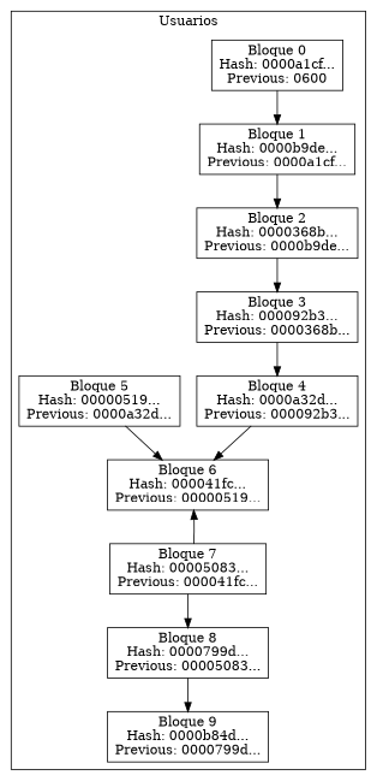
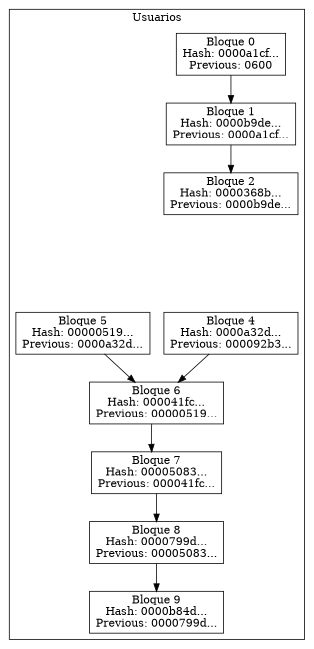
  digraph {
    rankdir=TB
    node [shape=record]
    n1 [label="Bloque 0\nHash: 0000a1cf...\nPrevious: 0600"]
    n2 [label="Bloque 1\nHash: 0000b9de...\nPrevious: 0000a1cf..."]
    n3 [label="Bloque 2\nHash: 0000368b...\nPrevious: 0000b9de..."]
-   n4 [label="Bloque 3\nHash: 000092b3...\nPrevious: 0000368b..."]
    n5 [label="Bloque 4\nHash: 0000a32d...\nPrevious: 000092b3..."]
    n6 [label="Bloque 5\nHash: 00000519...\nPrevious: 0000a32d..."]
    n7 [label="Bloque 6\nHash: 000041fc...\nPrevious: 00000519..."]
    n8 [label="Bloque 7\nHash: 00005083...\nPrevious: 000041fc..."]
    n9 [label="Bloque 8\nHash: 0000799d...\nPrevious: 00005083..."]
    n10 [label="Bloque 9\nHash: 0000b84d...\nPrevious: 0000799d..."]
    subgraph cluster_1 {
      label=Usuarios
      n1
      n2
      n3
-     n4
      n5
      n6
      n7
      n8
      n9
      n10
    }
    n1 -> n2
    n2 -> n3
-   n3 -> n4
-   n4 -> n5
    n5 -> n7
    n6 -> n7
-   n8 -> n7
+   n7 -> n8
    n8 -> n9
    n9 -> n10
  }
